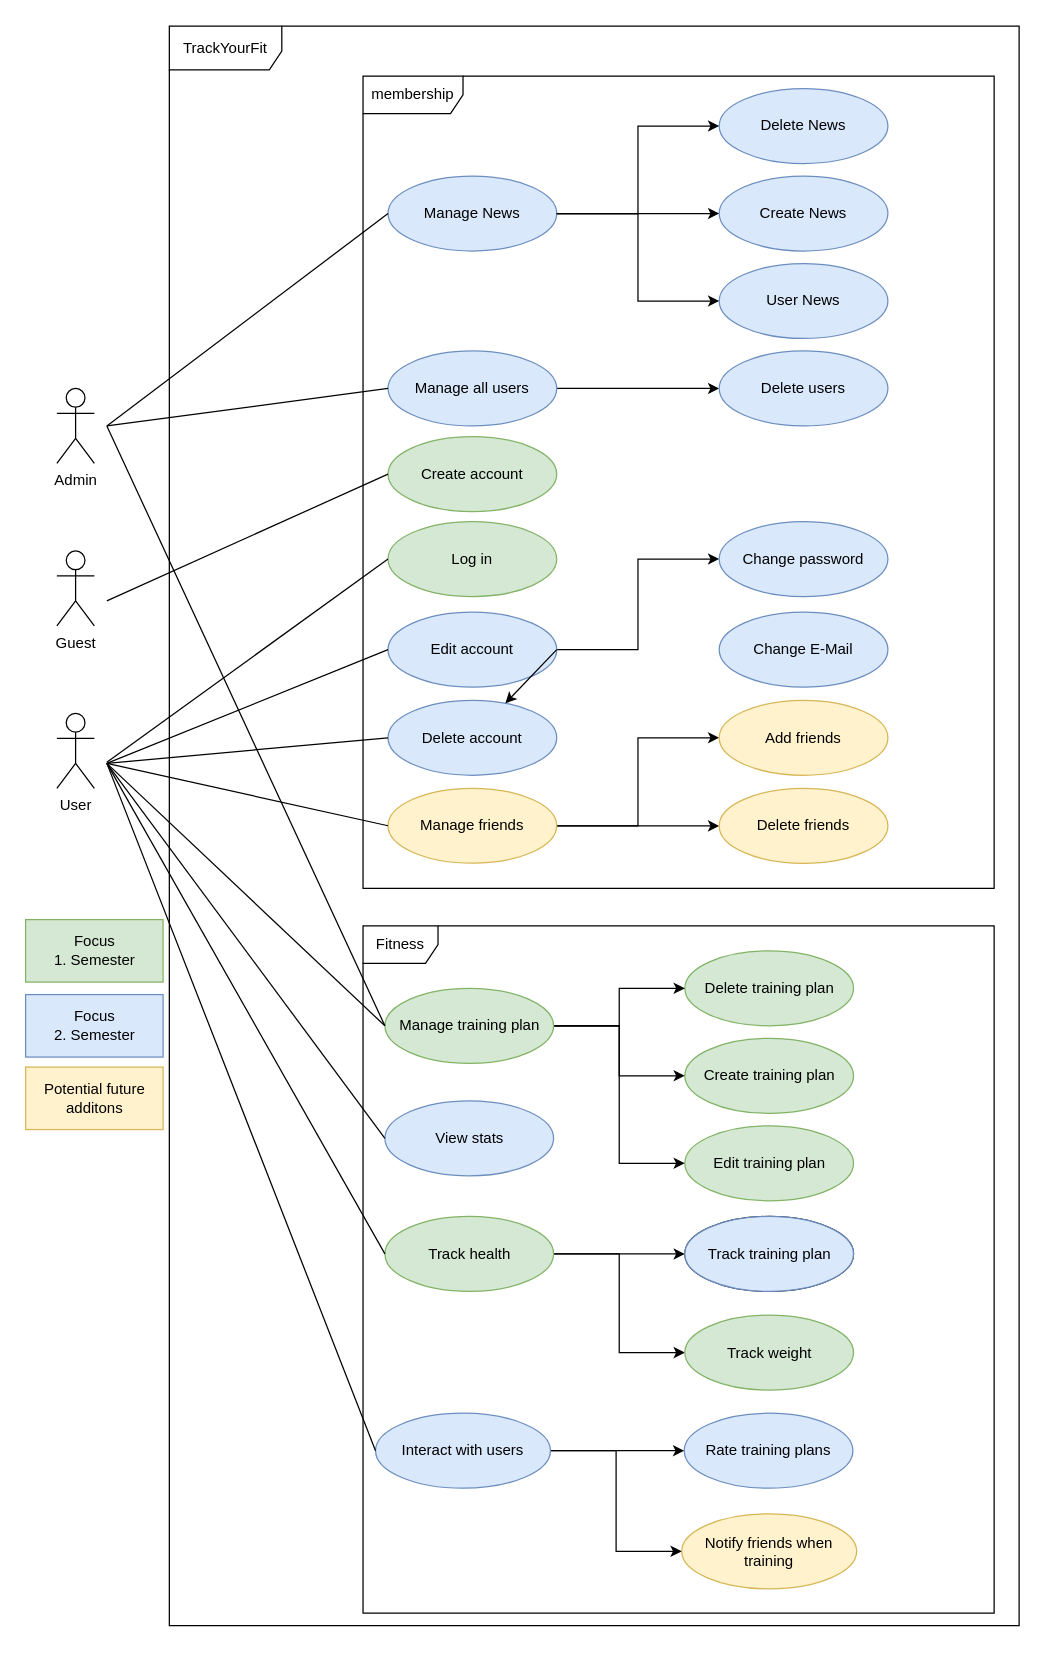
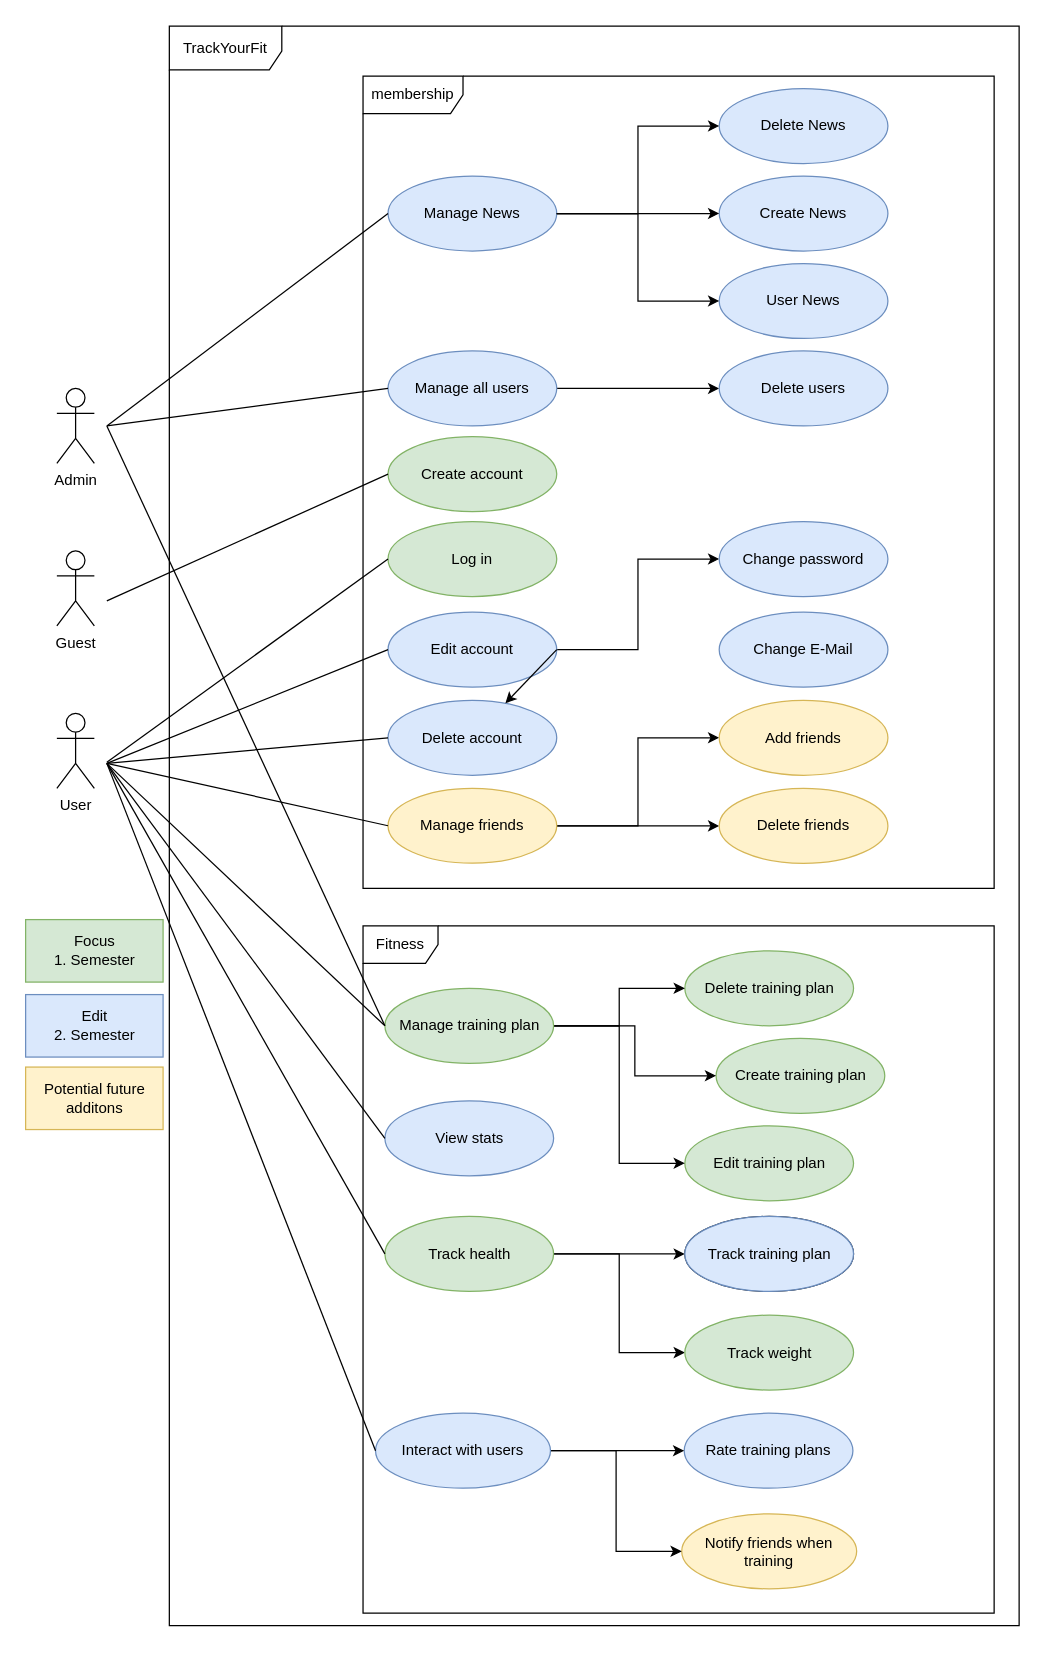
  <mxCell id="0" />
  <mxCell id="1" parent="0" />
  <mxCell id="2" value="Admin" style="shape=umlActor;verticalLabelPosition=bottom;labelBackgroundColor=#ffffff;verticalAlign=top;html=1;" parent="1" vertex="1"><mxGeometry x="45" y="310" width="30" height="60" as="geometry" /></mxCell>
  <mxCell id="3" value="Guest" style="shape=umlActor;verticalLabelPosition=bottom;labelBackgroundColor=#ffffff;verticalAlign=top;html=1;" parent="1" vertex="1"><mxGeometry x="45" y="440" width="30" height="60" as="geometry" /></mxCell>
  <mxCell id="4" value="User" style="shape=umlActor;verticalLabelPosition=bottom;labelBackgroundColor=#ffffff;verticalAlign=top;html=1;" parent="1" vertex="1"><mxGeometry x="45" y="570" width="30" height="60" as="geometry" /></mxCell>
  <mxCell id="5" value="TrackYourFit" style="shape=umlFrame;whiteSpace=wrap;html=1;width=90;height=35;" parent="1" vertex="1"><mxGeometry x="135" y="20" width="680" height="1280" as="geometry" /></mxCell>
  <mxCell id="6" value="membership" style="shape=umlFrame;whiteSpace=wrap;html=1;width=80;height=30;" parent="1" vertex="1"><mxGeometry x="290" y="60" width="505" height="650" as="geometry" /></mxCell>
  <mxCell id="7" value="Create account" style="ellipse;whiteSpace=wrap;html=1;fillColor=#d5e8d4;strokeColor=#82b366;" parent="1" vertex="1"><mxGeometry x="310" y="348.5" width="135" height="60" as="geometry" /></mxCell>
  <mxCell id="8" value="Log in" style="ellipse;whiteSpace=wrap;html=1;fillColor=#d5e8d4;strokeColor=#82b366;" parent="1" vertex="1"><mxGeometry x="310" y="416.5" width="135" height="60" as="geometry" /></mxCell>
  <mxCell id="9" style="edgeStyle=orthogonalEdgeStyle;rounded=0;orthogonalLoop=1;jettySize=auto;html=1;exitX=1;exitY=0.5;exitDx=0;exitDy=0;entryX=0;entryY=0.5;entryDx=0;entryDy=0;" parent="1" source="10" target="43" edge="1"><mxGeometry relative="1" as="geometry" /></mxCell>
  <mxCell id="10" value="Edit account" style="ellipse;whiteSpace=wrap;html=1;fillColor=#dae8fc;strokeColor=#6c8ebf;" parent="1" vertex="1"><mxGeometry x="310" y="489" width="135" height="60" as="geometry" /></mxCell>
  <mxCell id="11" value="Delete account" style="ellipse;whiteSpace=wrap;html=1;fillColor=#dae8fc;strokeColor=#6c8ebf;" parent="1" vertex="1"><mxGeometry x="310" y="559.5" width="135" height="60" as="geometry" /></mxCell>
  <mxCell id="12" value="Fitness" style="shape=umlFrame;whiteSpace=wrap;html=1;" parent="1" vertex="1"><mxGeometry x="290" y="740" width="505" height="550" as="geometry" /></mxCell>
- <mxCell id="13" value="Create training plan" style="ellipse;whiteSpace=wrap;html=1;fillColor=#d5e8d4;strokeColor=#82b366;" parent="1" vertex="1"><mxGeometry x="547.5" y="830" width="135" height="60" as="geometry" /></mxCell>
+ <mxCell id="13" value="Create training plan" style="ellipse;whiteSpace=wrap;html=1;fillColor=#d5e8d4;strokeColor=#82b366;" parent="1" vertex="1"><mxGeometry x="572.5" y="830" width="135" height="60" as="geometry" /></mxCell>
  <mxCell id="14" value="Edit training plan" style="ellipse;whiteSpace=wrap;html=1;fillColor=#d5e8d4;strokeColor=#82b366;" parent="1" vertex="1"><mxGeometry x="547.5" y="900" width="135" height="60" as="geometry" /></mxCell>
  <mxCell id="15" value="Delete training plan" style="ellipse;whiteSpace=wrap;html=1;fillColor=#d5e8d4;strokeColor=#82b366;" parent="1" vertex="1"><mxGeometry x="547.5" y="760" width="135" height="60" as="geometry" /></mxCell>
  <mxCell id="16" value="Track training plan" style="ellipse;whiteSpace=wrap;html=1;" parent="1" vertex="1"><mxGeometry x="547.5" y="972.5" width="135" height="60" as="geometry" /></mxCell>
  <mxCell id="17" value="View stats" style="ellipse;whiteSpace=wrap;html=1;fillColor=#dae8fc;strokeColor=#6c8ebf;" parent="1" vertex="1"><mxGeometry x="307.5" y="880" width="135" height="60" as="geometry" /></mxCell>
  <mxCell id="18" style="edgeStyle=orthogonalEdgeStyle;rounded=0;orthogonalLoop=1;jettySize=auto;html=1;entryX=0;entryY=0.5;entryDx=0;entryDy=0;" parent="1" source="20" target="16" edge="1"><mxGeometry relative="1" as="geometry" /></mxCell>
  <mxCell id="19" style="edgeStyle=orthogonalEdgeStyle;rounded=0;orthogonalLoop=1;jettySize=auto;html=1;entryX=0;entryY=0.5;entryDx=0;entryDy=0;" parent="1" source="20" target="51" edge="1"><mxGeometry relative="1" as="geometry" /></mxCell>
  <mxCell id="20" value="Track health" style="ellipse;whiteSpace=wrap;html=1;fillColor=#d5e8d4;strokeColor=#82b366;" parent="1" vertex="1"><mxGeometry x="307.5" y="972.5" width="135" height="60" as="geometry" /></mxCell>
  <mxCell id="21" value="Notify friends when training" style="ellipse;whiteSpace=wrap;html=1;fillColor=#fff2cc;strokeColor=#d6b656;" parent="1" vertex="1"><mxGeometry x="545" y="1210.5" width="140" height="60" as="geometry" /></mxCell>
  <mxCell id="22" style="edgeStyle=orthogonalEdgeStyle;rounded=0;orthogonalLoop=1;jettySize=auto;html=1;entryX=0;entryY=0.5;entryDx=0;entryDy=0;" parent="1" source="24" target="41" edge="1"><mxGeometry relative="1" as="geometry" /></mxCell>
  <mxCell id="23" style="edgeStyle=orthogonalEdgeStyle;rounded=0;orthogonalLoop=1;jettySize=auto;html=1;entryX=0;entryY=0.5;entryDx=0;entryDy=0;" parent="1" source="24" target="44" edge="1"><mxGeometry relative="1" as="geometry" /></mxCell>
  <mxCell id="24" value="Manage friends" style="ellipse;whiteSpace=wrap;html=1;fillColor=#fff2cc;strokeColor=#d6b656;" parent="1" vertex="1"><mxGeometry x="310" y="629.9" width="135" height="60" as="geometry" /></mxCell>
  <mxCell id="25" style="edgeStyle=orthogonalEdgeStyle;rounded=0;orthogonalLoop=1;jettySize=auto;html=1;entryX=0;entryY=0.5;entryDx=0;entryDy=0;" parent="1" source="26" target="45" edge="1"><mxGeometry relative="1" as="geometry" /></mxCell>
  <mxCell id="26" value="Manage all users" style="ellipse;whiteSpace=wrap;html=1;fillColor=#dae8fc;strokeColor=#6c8ebf;" parent="1" vertex="1"><mxGeometry x="310" y="280" width="135" height="60" as="geometry" /></mxCell>
  <mxCell id="27" value="Rate training plans" style="ellipse;whiteSpace=wrap;html=1;fillColor=#dae8fc;strokeColor=#6c8ebf;" parent="1" vertex="1"><mxGeometry x="547" y="1130" width="135" height="60" as="geometry" /></mxCell>
  <mxCell id="28" value="" style="endArrow=none;html=1;entryX=0;entryY=0.5;entryDx=0;entryDy=0;" parent="1" target="26" edge="1"><mxGeometry relative="1" as="geometry"><mxPoint x="85" y="340" as="sourcePoint" /><mxPoint x="315" y="340" as="targetPoint" /></mxGeometry></mxCell>
  <mxCell id="29" value="" style="endArrow=none;html=1;entryX=0;entryY=0.5;entryDx=0;entryDy=0;" parent="1" target="7" edge="1"><mxGeometry relative="1" as="geometry"><mxPoint x="85" y="480" as="sourcePoint" /><mxPoint x="322.5" y="311.5" as="targetPoint" /></mxGeometry></mxCell>
  <mxCell id="30" value="" style="endArrow=none;html=1;entryX=0;entryY=0.5;entryDx=0;entryDy=0;" parent="1" target="8" edge="1"><mxGeometry relative="1" as="geometry"><mxPoint x="85" y="609" as="sourcePoint" /><mxPoint x="310" y="570.5" as="targetPoint" /></mxGeometry></mxCell>
  <mxCell id="31" value="" style="endArrow=none;html=1;entryX=0;entryY=0.5;entryDx=0;entryDy=0;" parent="1" target="10" edge="1"><mxGeometry relative="1" as="geometry"><mxPoint x="85" y="610" as="sourcePoint" /><mxPoint x="320" y="456.5" as="targetPoint" /></mxGeometry></mxCell>
  <mxCell id="32" value="" style="endArrow=none;html=1;entryX=0;entryY=0.5;entryDx=0;entryDy=0;" parent="1" target="11" edge="1"><mxGeometry relative="1" as="geometry"><mxPoint x="85" y="610" as="sourcePoint" /><mxPoint x="320" y="529" as="targetPoint" /></mxGeometry></mxCell>
  <mxCell id="33" value="" style="endArrow=none;html=1;entryX=0;entryY=0.5;entryDx=0;entryDy=0;" parent="1" target="24" edge="1"><mxGeometry relative="1" as="geometry"><mxPoint x="85" y="610" as="sourcePoint" /><mxPoint x="330" y="539" as="targetPoint" /></mxGeometry></mxCell>
  <mxCell id="34" style="edgeStyle=orthogonalEdgeStyle;rounded=0;orthogonalLoop=1;jettySize=auto;html=1;entryX=0;entryY=0.5;entryDx=0;entryDy=0;" parent="1" source="37" target="15" edge="1"><mxGeometry relative="1" as="geometry" /></mxCell>
  <mxCell id="35" style="edgeStyle=orthogonalEdgeStyle;rounded=0;orthogonalLoop=1;jettySize=auto;html=1;entryX=0;entryY=0.5;entryDx=0;entryDy=0;" parent="1" source="37" target="13" edge="1"><mxGeometry relative="1" as="geometry" /></mxCell>
  <mxCell id="36" style="edgeStyle=orthogonalEdgeStyle;rounded=0;orthogonalLoop=1;jettySize=auto;html=1;entryX=0;entryY=0.5;entryDx=0;entryDy=0;" parent="1" source="37" target="14" edge="1"><mxGeometry relative="1" as="geometry" /></mxCell>
  <mxCell id="37" value="Manage training plan" style="ellipse;whiteSpace=wrap;html=1;fillColor=#d5e8d4;strokeColor=#82b366;" parent="1" vertex="1"><mxGeometry x="307.5" y="790" width="135" height="60" as="geometry" /></mxCell>
  <mxCell id="38" style="edgeStyle=orthogonalEdgeStyle;rounded=0;orthogonalLoop=1;jettySize=auto;html=1;entryX=0;entryY=0.5;entryDx=0;entryDy=0;" parent="1" source="40" target="27" edge="1"><mxGeometry relative="1" as="geometry" /></mxCell>
  <mxCell id="39" style="edgeStyle=orthogonalEdgeStyle;rounded=0;orthogonalLoop=1;jettySize=auto;html=1;entryX=0;entryY=0.5;entryDx=0;entryDy=0;" parent="1" source="40" target="21" edge="1"><mxGeometry relative="1" as="geometry" /></mxCell>
  <mxCell id="40" value="Interact with users" style="ellipse;whiteSpace=wrap;html=1;fillColor=#dae8fc;strokeColor=#6c8ebf;" parent="1" vertex="1"><mxGeometry x="300" y="1130" width="140" height="60" as="geometry" /></mxCell>
  <mxCell id="41" value="Add friends" style="ellipse;whiteSpace=wrap;html=1;fillColor=#fff2cc;strokeColor=#d6b656;" parent="1" vertex="1"><mxGeometry x="575" y="559.5" width="135" height="60" as="geometry" /></mxCell>
  <mxCell id="42" value="Change E-Mail" style="ellipse;whiteSpace=wrap;html=1;fillColor=#dae8fc;strokeColor=#6c8ebf;" parent="1" vertex="1"><mxGeometry x="575" y="489" width="135" height="60" as="geometry" /></mxCell>
  <mxCell id="43" value="Change password" style="ellipse;whiteSpace=wrap;html=1;fillColor=#dae8fc;strokeColor=#6c8ebf;" parent="1" vertex="1"><mxGeometry x="575" y="416.5" width="135" height="60" as="geometry" /></mxCell>
  <mxCell id="44" value="Delete friends" style="ellipse;whiteSpace=wrap;html=1;fillColor=#fff2cc;strokeColor=#d6b656;" parent="1" vertex="1"><mxGeometry x="575" y="630" width="135" height="60" as="geometry" /></mxCell>
  <mxCell id="45" value="Delete users" style="ellipse;whiteSpace=wrap;html=1;fillColor=#dae8fc;strokeColor=#6c8ebf;" parent="1" vertex="1"><mxGeometry x="575" y="280" width="135" height="60" as="geometry" /></mxCell>
  <mxCell id="46" value="" style="endArrow=classic;html=1;exitX=1;exitY=0.5;exitDx=0;exitDy=0;" parent="1" source="10" target="11" edge="1"><mxGeometry width="50" height="50" relative="1" as="geometry"><mxPoint x="495" y="550" as="sourcePoint" /><mxPoint x="545" y="500" as="targetPoint" /></mxGeometry></mxCell>
  <mxCell id="47" value="" style="endArrow=none;html=1;entryX=0;entryY=0.5;entryDx=0;entryDy=0;" parent="1" target="37" edge="1"><mxGeometry relative="1" as="geometry"><mxPoint x="85" y="610" as="sourcePoint" /><mxPoint x="320" y="529" as="targetPoint" /></mxGeometry></mxCell>
  <mxCell id="48" value="" style="endArrow=none;html=1;entryX=0;entryY=0.5;entryDx=0;entryDy=0;" parent="1" target="17" edge="1"><mxGeometry relative="1" as="geometry"><mxPoint x="85" y="610" as="sourcePoint" /><mxPoint x="330" y="539" as="targetPoint" /></mxGeometry></mxCell>
  <mxCell id="49" value="" style="endArrow=none;html=1;entryX=0;entryY=0.5;entryDx=0;entryDy=0;" parent="1" target="20" edge="1"><mxGeometry relative="1" as="geometry"><mxPoint x="85" y="610" as="sourcePoint" /><mxPoint x="340" y="549" as="targetPoint" /></mxGeometry></mxCell>
  <mxCell id="50" value="" style="endArrow=none;html=1;entryX=0;entryY=0.5;entryDx=0;entryDy=0;" parent="1" target="40" edge="1"><mxGeometry relative="1" as="geometry"><mxPoint x="85" y="610" as="sourcePoint" /><mxPoint x="317.5" y="1012.5" as="targetPoint" /></mxGeometry></mxCell>
  <mxCell id="51" value="Track weight" style="ellipse;whiteSpace=wrap;html=1;fillColor=#d5e8d4;strokeColor=#82b366;" parent="1" vertex="1"><mxGeometry x="547.5" y="1051.5" width="135" height="60" as="geometry" /></mxCell>
  <mxCell id="52" value="" style="endArrow=none;html=1;entryX=0;entryY=0.5;entryDx=0;entryDy=0;" parent="1" target="37" edge="1"><mxGeometry relative="1" as="geometry"><mxPoint x="85" y="340" as="sourcePoint" /><mxPoint x="320" y="320" as="targetPoint" /></mxGeometry></mxCell>
  <mxCell id="53" value="Focus&lt;br&gt;1. Semester" style="html=1;fillColor=#d5e8d4;strokeColor=#82b366;" parent="1" vertex="1"><mxGeometry x="20" y="735" width="110" height="50" as="geometry" /></mxCell>
  <mxCell id="54" value="Manage News" style="ellipse;whiteSpace=wrap;html=1;fillColor=#dae8fc;strokeColor=#6c8ebf;" parent="1" vertex="1"><mxGeometry x="310" y="140" width="135" height="60" as="geometry" /></mxCell>
  <mxCell id="55" value="Create News" style="ellipse;whiteSpace=wrap;html=1;fillColor=#dae8fc;strokeColor=#6c8ebf;" parent="1" vertex="1"><mxGeometry x="575" y="140" width="135" height="60" as="geometry" /></mxCell>
  <mxCell id="56" value="User News" style="ellipse;whiteSpace=wrap;html=1;fillColor=#dae8fc;strokeColor=#6c8ebf;" parent="1" vertex="1"><mxGeometry x="575" y="210" width="135" height="60" as="geometry" /></mxCell>
  <mxCell id="57" value="Delete News" style="ellipse;whiteSpace=wrap;html=1;fillColor=#dae8fc;strokeColor=#6c8ebf;" parent="1" vertex="1"><mxGeometry x="575" y="70" width="135" height="60" as="geometry" /></mxCell>
  <mxCell id="58" value="" style="endArrow=none;html=1;entryX=0;entryY=0.5;entryDx=0;entryDy=0;" parent="1" target="54" edge="1"><mxGeometry width="50" height="50" relative="1" as="geometry"><mxPoint x="85" y="340" as="sourcePoint" /><mxPoint x="215" y="210" as="targetPoint" /></mxGeometry></mxCell>
  <mxCell id="59" style="edgeStyle=orthogonalEdgeStyle;rounded=0;orthogonalLoop=1;jettySize=auto;html=1;entryX=0;entryY=0.5;entryDx=0;entryDy=0;exitX=1;exitY=0.5;exitDx=0;exitDy=0;" parent="1" source="54" target="57" edge="1"><mxGeometry relative="1" as="geometry"><mxPoint x="465" y="192" as="sourcePoint" /><mxPoint x="594.5" y="120" as="targetPoint" /></mxGeometry></mxCell>
  <mxCell id="60" style="edgeStyle=orthogonalEdgeStyle;rounded=0;orthogonalLoop=1;jettySize=auto;html=1;exitX=1;exitY=0.5;exitDx=0;exitDy=0;" parent="1" source="54" edge="1"><mxGeometry relative="1" as="geometry"><mxPoint x="455" y="180" as="sourcePoint" /><mxPoint x="575" y="170" as="targetPoint" /></mxGeometry></mxCell>
  <mxCell id="61" style="edgeStyle=orthogonalEdgeStyle;rounded=0;orthogonalLoop=1;jettySize=auto;html=1;entryX=0;entryY=0.5;entryDx=0;entryDy=0;exitX=1;exitY=0.5;exitDx=0;exitDy=0;" parent="1" source="54" target="56" edge="1"><mxGeometry relative="1" as="geometry"><mxPoint x="465" y="190" as="sourcePoint" /><mxPoint x="595" y="120" as="targetPoint" /></mxGeometry></mxCell>
- <mxCell id="62" value="Focus&lt;br&gt;2. Semester" style="html=1;fillColor=#dae8fc;strokeColor=#6c8ebf;" parent="1" vertex="1"><mxGeometry x="20" y="795" width="110" height="50" as="geometry" /></mxCell>
+ <mxCell id="62" value="Edit&lt;br&gt;2. Semester" style="html=1;fillColor=#dae8fc;strokeColor=#6c8ebf;" parent="1" vertex="1"><mxGeometry x="20" y="795" width="110" height="50" as="geometry" /></mxCell>
  <mxCell id="63" value="Potential future&lt;br&gt;additons" style="html=1;fillColor=#fff2cc;strokeColor=#d6b656;" parent="1" vertex="1"><mxGeometry x="20" y="853" width="110" height="50" as="geometry" /></mxCell>
  <mxCell id="64" value="Track training plan" style="ellipse;whiteSpace=wrap;html=1;fillColor=#dae8fc;strokeColor=#6c8ebf;" parent="1" vertex="1"><mxGeometry x="547.5" y="972.5" width="135" height="60" as="geometry" /></mxCell>
